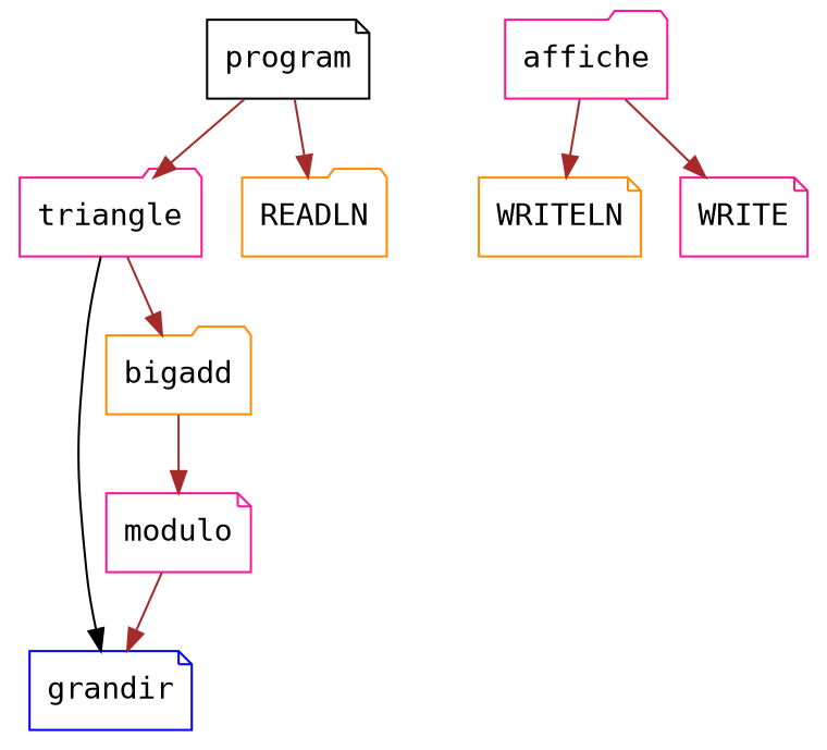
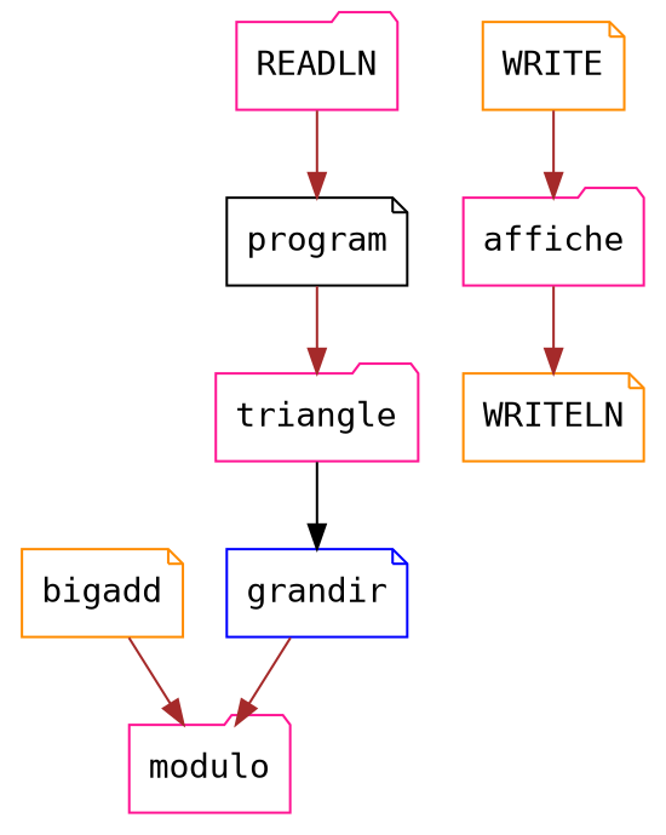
  digraph {
    fontname="DejaVu Sans Mono"
    node [color=deeppink fontname="DejaVu Sans Mono" shape=note]
    edge [color=brown fontname="DejaVu Sans Mono"]
    program [color=black]
    triangle [shape=folder]
-   READLN [color=darkorange shape=folder]
+   READLN [shape=folder]
    grandir [color=blue]
-   bigadd [color=darkorange shape=folder]
+   bigadd [color=darkorange]
    affiche [shape=folder]
    WRITELN [color=darkorange]
-   WRITE
-   modulo
+   WRITE [color=darkorange]
+   modulo [shape=folder]
    program -> triangle
-   program -> READLN
+   READLN -> program
    triangle -> grandir [color=black]
-   triangle -> bigadd
-   modulo -> grandir
+   grandir -> modulo
    bigadd -> modulo
    affiche -> WRITELN
-   affiche -> WRITE
+   WRITE -> affiche
  }
